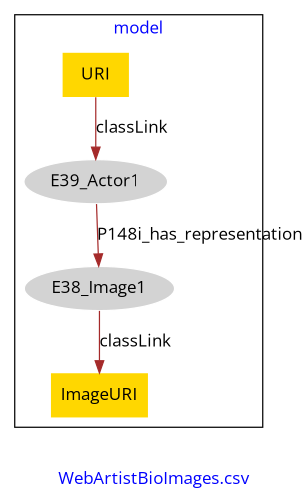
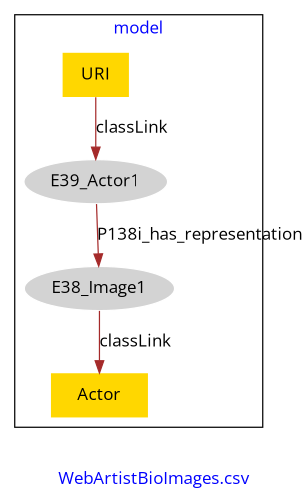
  digraph {
    fontcolor=blue
    fontname="Open Sans"
    label="WebArtistBioImages.csv"
    remincross=true
    node [fillcolor=lightgray fontname="Open Sans" style=filled]
    edge [color=brown fontcolor=black fontname="Open Sans"]
    n1 [color=white label=E39_Actor1]
    n2 [color=white label=E38_Image1]
-   n3 [fillcolor=gold label=ImageURI shape=plaintext]
+   n3 [fillcolor=gold label=Actor shape=plaintext]
    n4 [fillcolor=gold label=URI shape=plaintext]
    subgraph cluster_1 {
      label=model
      n1
      n2
      n3
      n4
    }
-   n1 -> n2 [label=P148i_has_representation]
+   n1 -> n2 [label=P138i_has_representation]
    n2 -> n3 [label=classLink]
    n4 -> n1 [label=classLink]
  }
